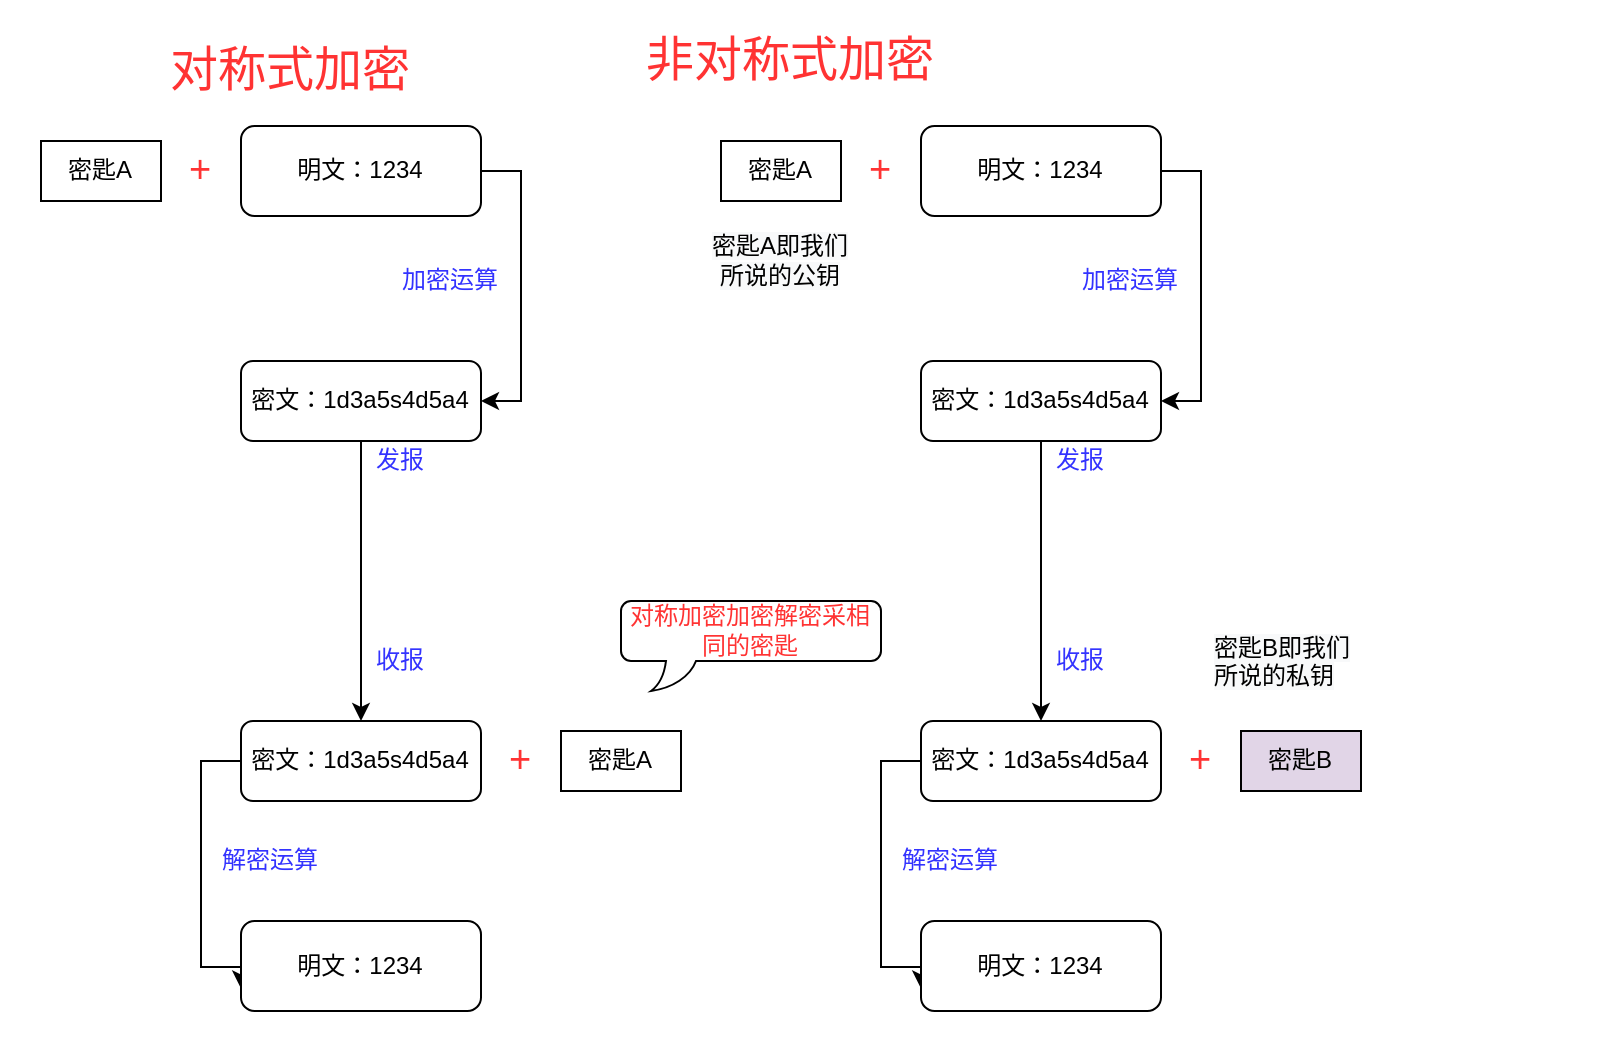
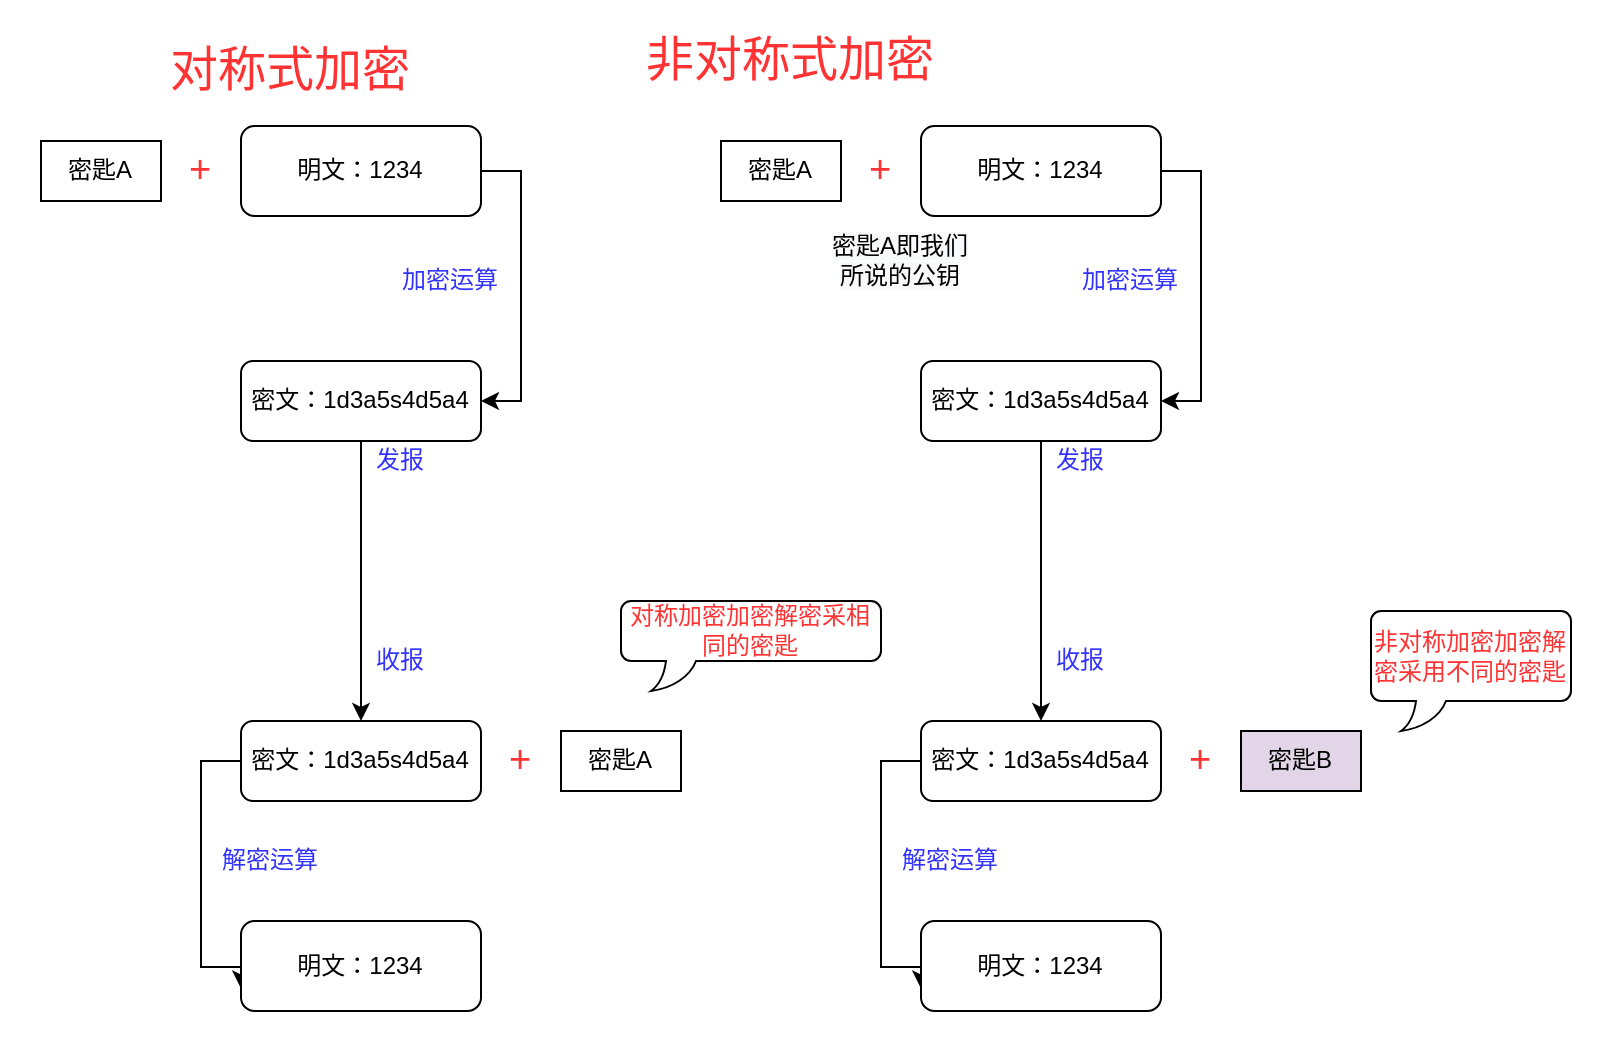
  <mxCell id="0" />
  <mxCell id="1" parent="0" />
  <mxCell id="2" style="edgeStyle=orthogonalEdgeStyle;rounded=0;orthogonalLoop=1;jettySize=auto;html=1;entryX=1;entryY=0.5;entryDx=0;entryDy=0;" edge="1" parent="1" source="3" target="7"><mxGeometry relative="1" as="geometry"><Array as="points"><mxPoint x="260" y="85" /><mxPoint x="260" y="200" /></Array></mxGeometry></mxCell>
  <mxCell id="3" value="明文：1234" style="rounded=1;whiteSpace=wrap;html=1;" vertex="1" parent="1"><mxGeometry x="120" y="62.5" width="120" height="45" as="geometry" /></mxCell>
  <mxCell id="4" value="密匙A" style="rounded=0;whiteSpace=wrap;html=1;" vertex="1" parent="1"><mxGeometry x="20" y="70" width="60" height="30" as="geometry" /></mxCell>
  <mxCell id="5" value="&lt;font style=&quot;font-size: 19px&quot; color=&quot;#ff3333&quot;&gt;+&lt;/font&gt;" style="text;html=1;strokeColor=none;fillColor=none;align=center;verticalAlign=middle;whiteSpace=wrap;rounded=0;" vertex="1" parent="1"><mxGeometry x="80" y="75" width="40" height="20" as="geometry" /></mxCell>
  <mxCell id="6" style="edgeStyle=orthogonalEdgeStyle;rounded=0;orthogonalLoop=1;jettySize=auto;html=1;" edge="1" parent="1" source="7"><mxGeometry relative="1" as="geometry"><mxPoint x="180" y="360" as="targetPoint" /></mxGeometry></mxCell>
  <mxCell id="7" value="密文：1d3a5s4d5a4" style="rounded=1;whiteSpace=wrap;html=1;" vertex="1" parent="1"><mxGeometry x="120" y="180" width="120" height="40" as="geometry" /></mxCell>
  <mxCell id="8" value="&lt;font color=&quot;#3333ff&quot;&gt;加密运算&lt;/font&gt;" style="text;html=1;strokeColor=none;fillColor=none;align=center;verticalAlign=middle;whiteSpace=wrap;rounded=0;" vertex="1" parent="1"><mxGeometry x="200" y="130" width="50" height="20" as="geometry" /></mxCell>
  <mxCell id="9" style="edgeStyle=orthogonalEdgeStyle;rounded=0;orthogonalLoop=1;jettySize=auto;html=1;exitX=0.5;exitY=1;exitDx=0;exitDy=0;" edge="1" parent="1" source="8" target="8"><mxGeometry relative="1" as="geometry" /></mxCell>
  <mxCell id="10" value="&lt;font color=&quot;#3333ff&quot;&gt;发报&lt;/font&gt;" style="text;html=1;strokeColor=none;fillColor=none;align=center;verticalAlign=middle;whiteSpace=wrap;rounded=0;" vertex="1" parent="1"><mxGeometry x="180" y="220" width="40" height="20" as="geometry" /></mxCell>
  <mxCell id="11" value="&lt;font color=&quot;#3333ff&quot;&gt;收报&lt;/font&gt;" style="text;html=1;strokeColor=none;fillColor=none;align=center;verticalAlign=middle;whiteSpace=wrap;rounded=0;" vertex="1" parent="1"><mxGeometry x="180" y="320" width="40" height="20" as="geometry" /></mxCell>
  <mxCell id="12" style="edgeStyle=orthogonalEdgeStyle;rounded=0;orthogonalLoop=1;jettySize=auto;html=1;entryX=0;entryY=0.75;entryDx=0;entryDy=0;" edge="1" parent="1" source="13" target="17"><mxGeometry relative="1" as="geometry"><mxPoint x="100" y="480" as="targetPoint" /><Array as="points"><mxPoint x="100" y="380" /><mxPoint x="100" y="483" /><mxPoint x="120" y="483" /></Array></mxGeometry></mxCell>
  <mxCell id="13" value="密文：1d3a5s4d5a4" style="rounded=1;whiteSpace=wrap;html=1;" vertex="1" parent="1"><mxGeometry x="120" y="360" width="120" height="40" as="geometry" /></mxCell>
  <mxCell id="14" value="密匙A" style="rounded=0;whiteSpace=wrap;html=1;" vertex="1" parent="1"><mxGeometry x="280" y="365" width="60" height="30" as="geometry" /></mxCell>
  <mxCell id="15" value="&lt;font style=&quot;font-size: 19px&quot; color=&quot;#ff3333&quot;&gt;+&lt;/font&gt;" style="text;html=1;strokeColor=none;fillColor=none;align=center;verticalAlign=middle;whiteSpace=wrap;rounded=0;" vertex="1" parent="1"><mxGeometry x="240" y="370" width="40" height="20" as="geometry" /></mxCell>
  <mxCell id="16" value="&lt;font color=&quot;#3333ff&quot;&gt;解密运算&lt;/font&gt;" style="text;html=1;strokeColor=none;fillColor=none;align=center;verticalAlign=middle;whiteSpace=wrap;rounded=0;" vertex="1" parent="1"><mxGeometry x="110" y="420" width="50" height="20" as="geometry" /></mxCell>
  <mxCell id="17" value="明文：1234" style="rounded=1;whiteSpace=wrap;html=1;" vertex="1" parent="1"><mxGeometry x="120" y="460" width="120" height="45" as="geometry" /></mxCell>
  <mxCell id="18" style="edgeStyle=orthogonalEdgeStyle;rounded=0;orthogonalLoop=1;jettySize=auto;html=1;entryX=1;entryY=0.5;entryDx=0;entryDy=0;" edge="1" parent="1" source="19" target="23"><mxGeometry relative="1" as="geometry"><Array as="points"><mxPoint x="600" y="85" /><mxPoint x="600" y="200" /></Array></mxGeometry></mxCell>
  <mxCell id="19" value="明文：1234" style="rounded=1;whiteSpace=wrap;html=1;" vertex="1" parent="1"><mxGeometry x="460" y="62.5" width="120" height="45" as="geometry" /></mxCell>
  <mxCell id="20" value="密匙A" style="rounded=0;whiteSpace=wrap;html=1;" vertex="1" parent="1"><mxGeometry x="360" y="70" width="60" height="30" as="geometry" /></mxCell>
  <mxCell id="21" value="&lt;font style=&quot;font-size: 19px&quot; color=&quot;#ff3333&quot;&gt;+&lt;/font&gt;" style="text;html=1;strokeColor=none;fillColor=none;align=center;verticalAlign=middle;whiteSpace=wrap;rounded=0;" vertex="1" parent="1"><mxGeometry x="420" y="75" width="40" height="20" as="geometry" /></mxCell>
  <mxCell id="22" style="edgeStyle=orthogonalEdgeStyle;rounded=0;orthogonalLoop=1;jettySize=auto;html=1;" edge="1" parent="1" source="23"><mxGeometry relative="1" as="geometry"><mxPoint x="520" y="360" as="targetPoint" /></mxGeometry></mxCell>
  <mxCell id="23" value="密文：1d3a5s4d5a4" style="rounded=1;whiteSpace=wrap;html=1;" vertex="1" parent="1"><mxGeometry x="460" y="180" width="120" height="40" as="geometry" /></mxCell>
  <mxCell id="24" value="&lt;font color=&quot;#3333ff&quot;&gt;加密运算&lt;/font&gt;" style="text;html=1;strokeColor=none;fillColor=none;align=center;verticalAlign=middle;whiteSpace=wrap;rounded=0;" vertex="1" parent="1"><mxGeometry x="540" y="130" width="50" height="20" as="geometry" /></mxCell>
  <mxCell id="25" style="edgeStyle=orthogonalEdgeStyle;rounded=0;orthogonalLoop=1;jettySize=auto;html=1;exitX=0.5;exitY=1;exitDx=0;exitDy=0;" edge="1" parent="1" source="24" target="24"><mxGeometry relative="1" as="geometry" /></mxCell>
  <mxCell id="26" value="&lt;font color=&quot;#3333ff&quot;&gt;发报&lt;/font&gt;" style="text;html=1;strokeColor=none;fillColor=none;align=center;verticalAlign=middle;whiteSpace=wrap;rounded=0;" vertex="1" parent="1"><mxGeometry x="520" y="220" width="40" height="20" as="geometry" /></mxCell>
  <mxCell id="27" value="&lt;font color=&quot;#3333ff&quot;&gt;收报&lt;/font&gt;" style="text;html=1;strokeColor=none;fillColor=none;align=center;verticalAlign=middle;whiteSpace=wrap;rounded=0;" vertex="1" parent="1"><mxGeometry x="520" y="320" width="40" height="20" as="geometry" /></mxCell>
  <mxCell id="28" style="edgeStyle=orthogonalEdgeStyle;rounded=0;orthogonalLoop=1;jettySize=auto;html=1;entryX=0;entryY=0.75;entryDx=0;entryDy=0;" edge="1" parent="1" source="29" target="33"><mxGeometry relative="1" as="geometry"><mxPoint x="440" y="480" as="targetPoint" /><Array as="points"><mxPoint x="440" y="380" /><mxPoint x="440" y="483" /><mxPoint x="460" y="483" /></Array></mxGeometry></mxCell>
  <mxCell id="29" value="密文：1d3a5s4d5a4" style="rounded=1;whiteSpace=wrap;html=1;" vertex="1" parent="1"><mxGeometry x="460" y="360" width="120" height="40" as="geometry" /></mxCell>
  <mxCell id="30" value="密匙B" style="rounded=0;whiteSpace=wrap;html=1;fillColor=#e1d5e7;" vertex="1" parent="1"><mxGeometry x="620" y="365" width="60" height="30" as="geometry" /></mxCell>
  <mxCell id="31" value="&lt;font style=&quot;font-size: 19px&quot; color=&quot;#ff3333&quot;&gt;+&lt;/font&gt;" style="text;html=1;strokeColor=none;fillColor=none;align=center;verticalAlign=middle;whiteSpace=wrap;rounded=0;" vertex="1" parent="1"><mxGeometry x="580" y="370" width="40" height="20" as="geometry" /></mxCell>
  <mxCell id="32" value="&lt;font color=&quot;#3333ff&quot;&gt;解密运算&lt;/font&gt;" style="text;html=1;strokeColor=none;fillColor=none;align=center;verticalAlign=middle;whiteSpace=wrap;rounded=0;" vertex="1" parent="1"><mxGeometry x="450" y="420" width="50" height="20" as="geometry" /></mxCell>
  <mxCell id="33" value="明文：1234" style="rounded=1;whiteSpace=wrap;html=1;" vertex="1" parent="1"><mxGeometry x="460" y="460" width="120" height="45" as="geometry" /></mxCell>
  <mxCell id="34" value="&lt;font style=&quot;font-size: 24px&quot; color=&quot;#ff3333&quot;&gt;对称式加密&lt;/font&gt;" style="text;html=1;strokeColor=none;fillColor=none;align=center;verticalAlign=middle;whiteSpace=wrap;rounded=0;" vertex="1" parent="1"><mxGeometry x="60" y="25" width="170" height="20" as="geometry" /></mxCell>
  <mxCell id="35" value="&lt;font style=&quot;font-size: 24px&quot; color=&quot;#ff3333&quot;&gt;非对称式加密&lt;/font&gt;" style="text;html=1;strokeColor=none;fillColor=none;align=center;verticalAlign=middle;whiteSpace=wrap;rounded=0;" vertex="1" parent="1"><mxGeometry x="310" y="20" width="170" height="20" as="geometry" /></mxCell>
- <mxCell id="36" value="&#10;&#10;&lt;span style=&quot;color: rgb(0, 0, 0); font-family: helvetica; font-size: 12px; font-style: normal; font-weight: 400; letter-spacing: normal; text-align: center; text-indent: 0px; text-transform: none; word-spacing: 0px; background-color: rgb(248, 249, 250); display: inline; float: none;&quot;&gt;密匙A即我们所说的公钥&lt;/span&gt;&#10;&#10;" style="text;html=1;strokeColor=none;fillColor=none;align=center;verticalAlign=middle;whiteSpace=wrap;rounded=0;" vertex="1" parent="1"><mxGeometry x="350" y="120" width="80" height="20" as="geometry" /></mxCell>
- <mxCell id="37" value="&lt;span style=&quot;color: rgb(0 , 0 , 0) ; font-family: &amp;#34;helvetica&amp;#34; ; font-size: 12px ; font-style: normal ; font-weight: 400 ; letter-spacing: normal ; text-align: center ; text-indent: 0px ; text-transform: none ; word-spacing: 0px ; background-color: rgb(248 , 249 , 250) ; display: inline ; float: none&quot;&gt;密匙B即我们所说的私钥&lt;/span&gt;" style="text;whiteSpace=wrap;html=1;" vertex="1" parent="1"><mxGeometry x="605" y="310" width="80" height="40" as="geometry" /></mxCell>
+ <mxCell id="36" value="&#10;&#10;&lt;span style=&quot;color: rgb(0, 0, 0); font-family: helvetica; font-size: 12px; font-style: normal; font-weight: 400; letter-spacing: normal; text-align: center; text-indent: 0px; text-transform: none; word-spacing: 0px; background-color: rgb(248, 249, 250); display: inline; float: none;&quot;&gt;密匙A即我们所说的公钥&lt;/span&gt;&#10;&#10;" style="text;html=1;strokeColor=none;fillColor=none;align=center;verticalAlign=middle;whiteSpace=wrap;rounded=0;" vertex="1" parent="1"><mxGeometry x="410" y="120" width="80" height="20" as="geometry" /></mxCell>
+ <mxCell id="38" value="&lt;font color=&quot;#ff3333&quot;&gt;非对称加密加密解密采用不同的密匙&lt;/font&gt;" style="whiteSpace=wrap;html=1;shape=mxgraph.basic.roundRectCallout;dx=30;dy=15;size=5;boundedLbl=1;" vertex="1" parent="1"><mxGeometry x="685" y="305" width="100" height="60" as="geometry" /></mxCell>
  <mxCell id="39" value="&lt;font color=&quot;#ff3333&quot;&gt;对称加密加密解密采相同的密匙&lt;/font&gt;" style="whiteSpace=wrap;html=1;shape=mxgraph.basic.roundRectCallout;dx=30;dy=15;size=5;boundedLbl=1;" vertex="1" parent="1"><mxGeometry x="310" y="300" width="130" height="45" as="geometry" /></mxCell>
